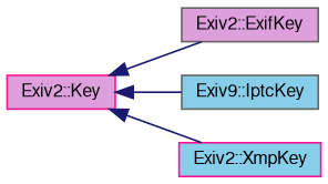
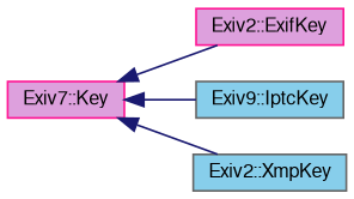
  digraph {
    rankdir=LR
    node [color=deeppink fillcolor=plum fontname=FreeSans fontsize=10 shape=record style=filled]
    edge [color=midnightblue dir=back fontname=FreeSans fontsize=10 labelfontname=FreeSans labelfontsize=10 style=solid]
-   n1 [fontcolor=black height=0.2 label="Exiv2::Key" width=0.4]
-   n2 [color=gray40 height=0.2 label="Exiv2::ExifKey" width=0.4]
+   n1 [fontcolor=black height=0.2 label="Exiv7::Key" width=0.4]
+   n2 [height=0.2 label="Exiv2::ExifKey" width=0.4]
    n3 [color=gray40 fillcolor=skyblue height=0.2 label="Exiv9::IptcKey" width=0.4]
-   n4 [fillcolor=skyblue height=0.2 label="Exiv2::XmpKey" width=0.4]
+   n4 [color=gray40 fillcolor=skyblue height=0.2 label="Exiv2::XmpKey" width=0.4]
    n1 -> n2
    n1 -> n3
    n1 -> n4
  }
